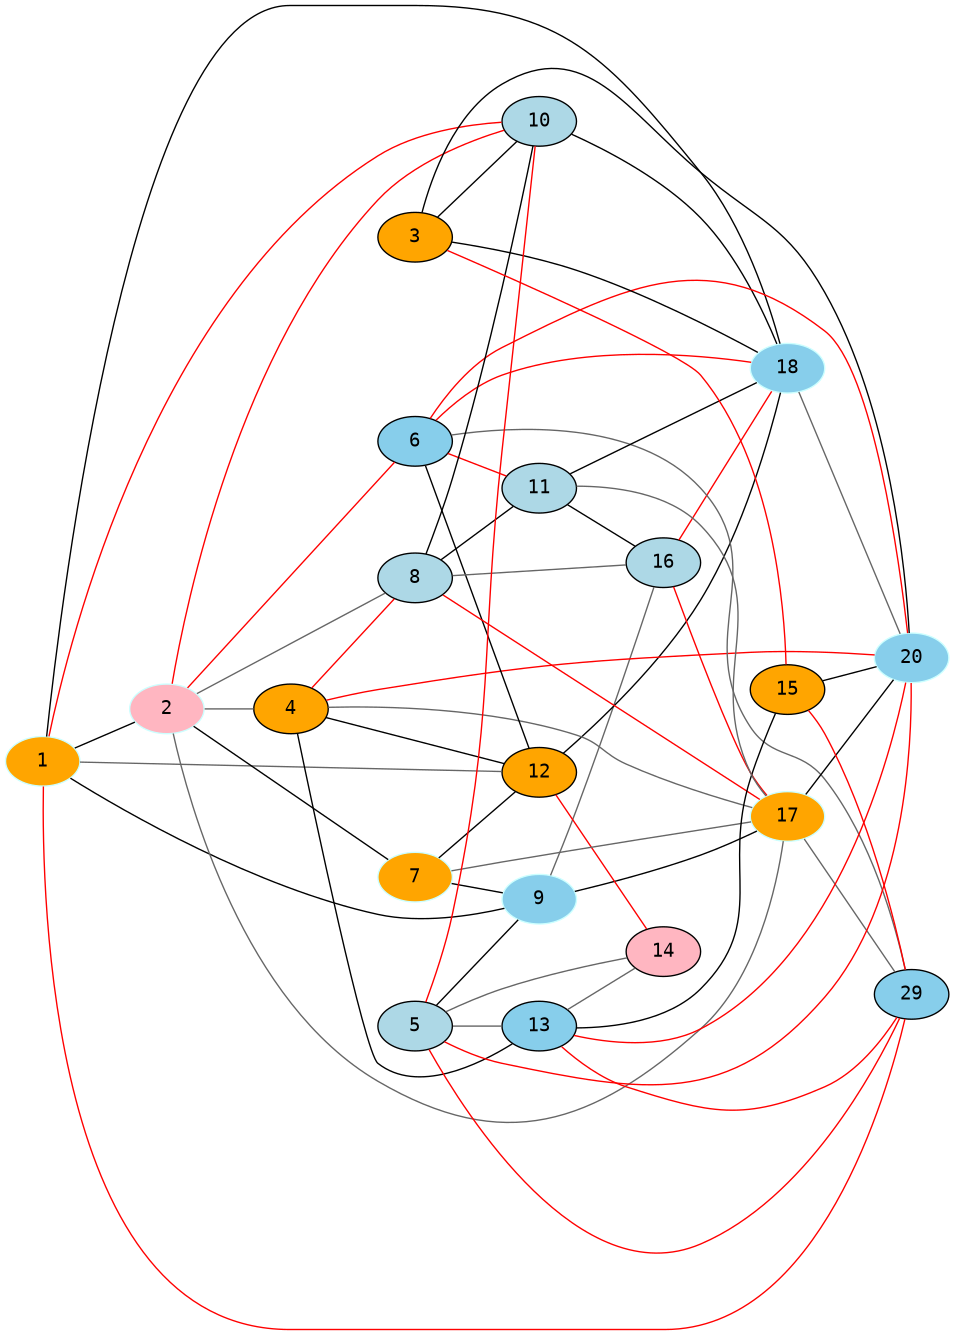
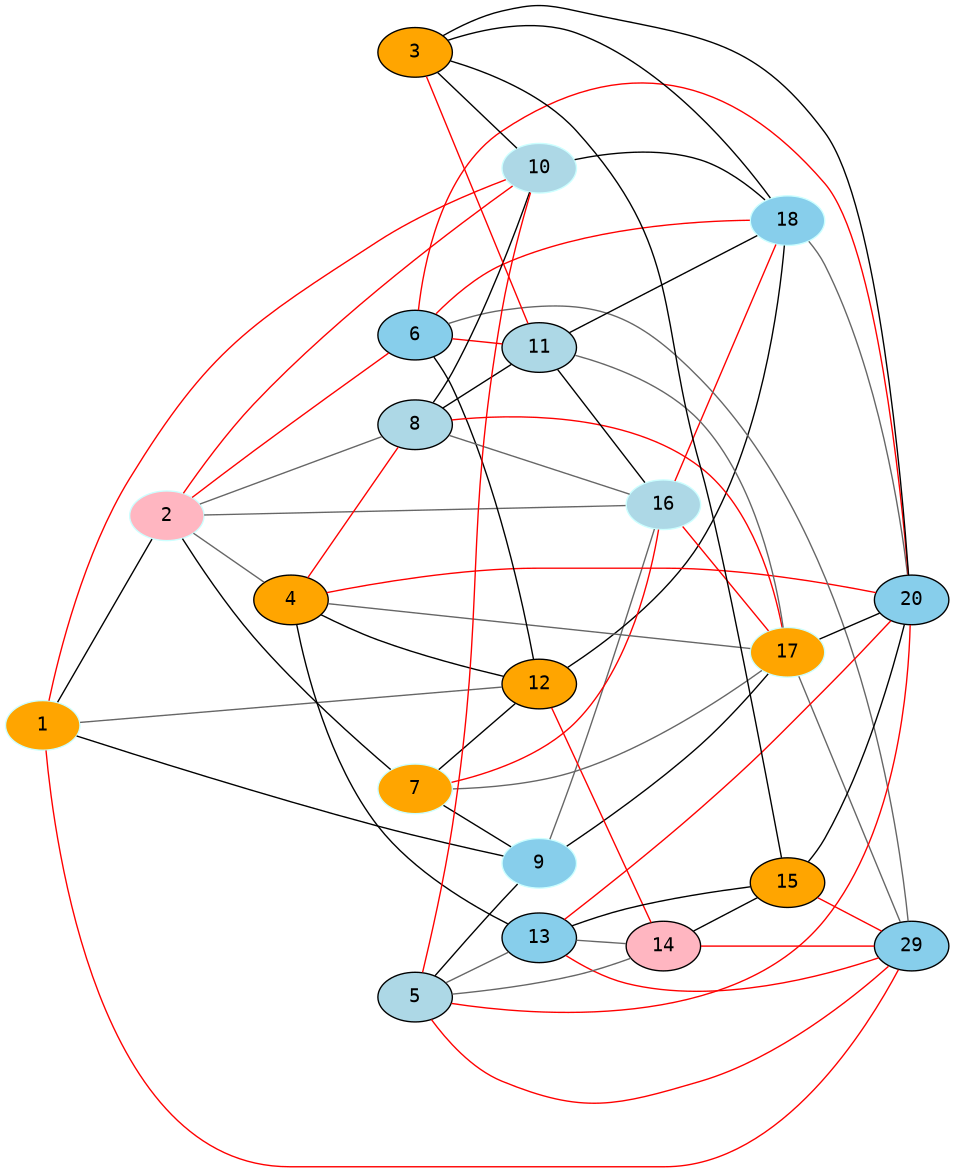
  graph {
    fontname="DejaVu Sans Mono"
    rankdir=LR
    node [fillcolor=orange fontname="DejaVu Sans Mono" style=filled]
    edge [color=black fontname="DejaVu Sans Mono"]
    1 [color="#CCFFFF"]
    2 [color="#CCFFFF" fillcolor=lightpink]
    9 [color="#CCFFFF" fillcolor=skyblue]
    18 [color="#CCFFFF" fillcolor=skyblue]
-   10 [fillcolor=lightblue]
+   10 [fillcolor=lightblue color="#CCFFFF"]
    12
    n7 [fillcolor=skyblue label=29]
    7 [color="#CCFFFF"]
-   16 [color=black fillcolor=lightblue]
+   16 [color="#CCFFFF" fillcolor=lightblue]
    4
    6 [fillcolor=skyblue]
    8 [fillcolor=lightblue]
    17 [color="#CCFFFF"]
-   20 [color="#CCFFFF" fillcolor=skyblue]
+   20 [color=black fillcolor=skyblue]
    14 [fillcolor=lightpink]
    13 [fillcolor=skyblue]
    11 [fillcolor=lightblue]
    15
    3
    5 [fillcolor=lightblue]
    1 -- 2
    1 -- 9
-   1 -- 18
    1 -- 10 [color=red]
    1 -- 12 [color=gray40]
    1 -- n7 [color=red]
    2 -- 10 [color=red]
    2 -- 7
-   2 -- 17 [color=gray40]
+   2 -- 16 [color=gray40]
    2 -- 4 [color=gray40]
    2 -- 6 [color=red]
    2 -- 8 [color=gray40]
    9 -- 16 [color=gray40]
    9 -- 17
    18 -- 20 [color=gray40]
    10 -- 18
    12 -- 18
    12 -- 14 [color=red]
    7 -- 9
    7 -- 12
+   7 -- 16 [color=red]
    7 -- 17 [color=gray40]
    16 -- 18 [color=red]
    16 -- 17 [color=red]
    4 -- 12
    4 -- 8 [color=red]
    4 -- 17 [color=gray40]
    4 -- 20 [color=red]
    4 -- 13
    6 -- 18 [color=red]
    6 -- 12
    6 -- n7 [color=gray40]
    6 -- 20 [color=red]
    6 -- 11 [color=red]
    8 -- 10
    8 -- 16 [color=gray40]
    8 -- 17 [color=red]
    8 -- 11
    17 -- n7 [color=gray40]
    17 -- 20
+   14 -- n7 [color=red]
+   14 -- 15
    13 -- n7 [color=red]
    13 -- 20 [color=red]
    13 -- 14 [color=gray40]
    13 -- 15
    11 -- 18
    11 -- 16
    11 -- 17 [color=gray40]
    15 -- n7 [color=red]
    15 -- 20
    3 -- 18
    3 -- 10
    3 -- 20
-   3 -- 15 [color=red]
+   3 -- 11 [color=red]
+   3 -- 15
    5 -- 9
    5 -- 10 [color=red]
    5 -- n7 [color=red]
    5 -- 20 [color=red]
    5 -- 14 [color=gray40]
    5 -- 13 [color=gray40]
  }
